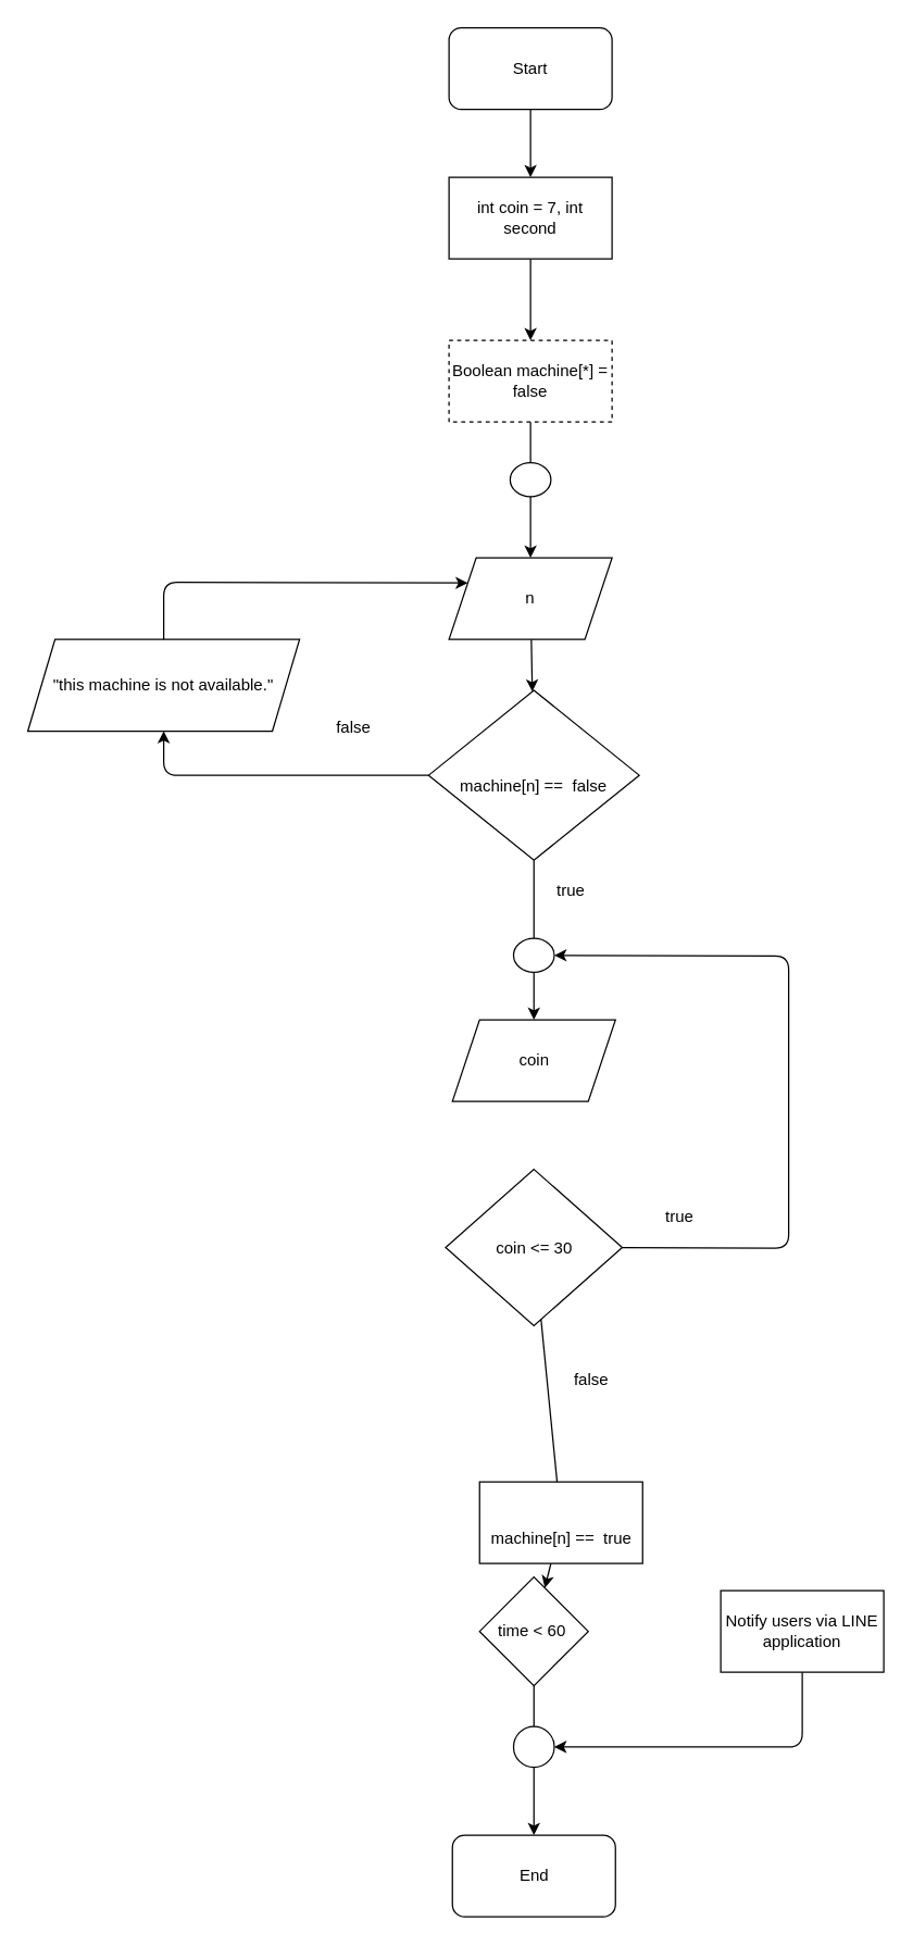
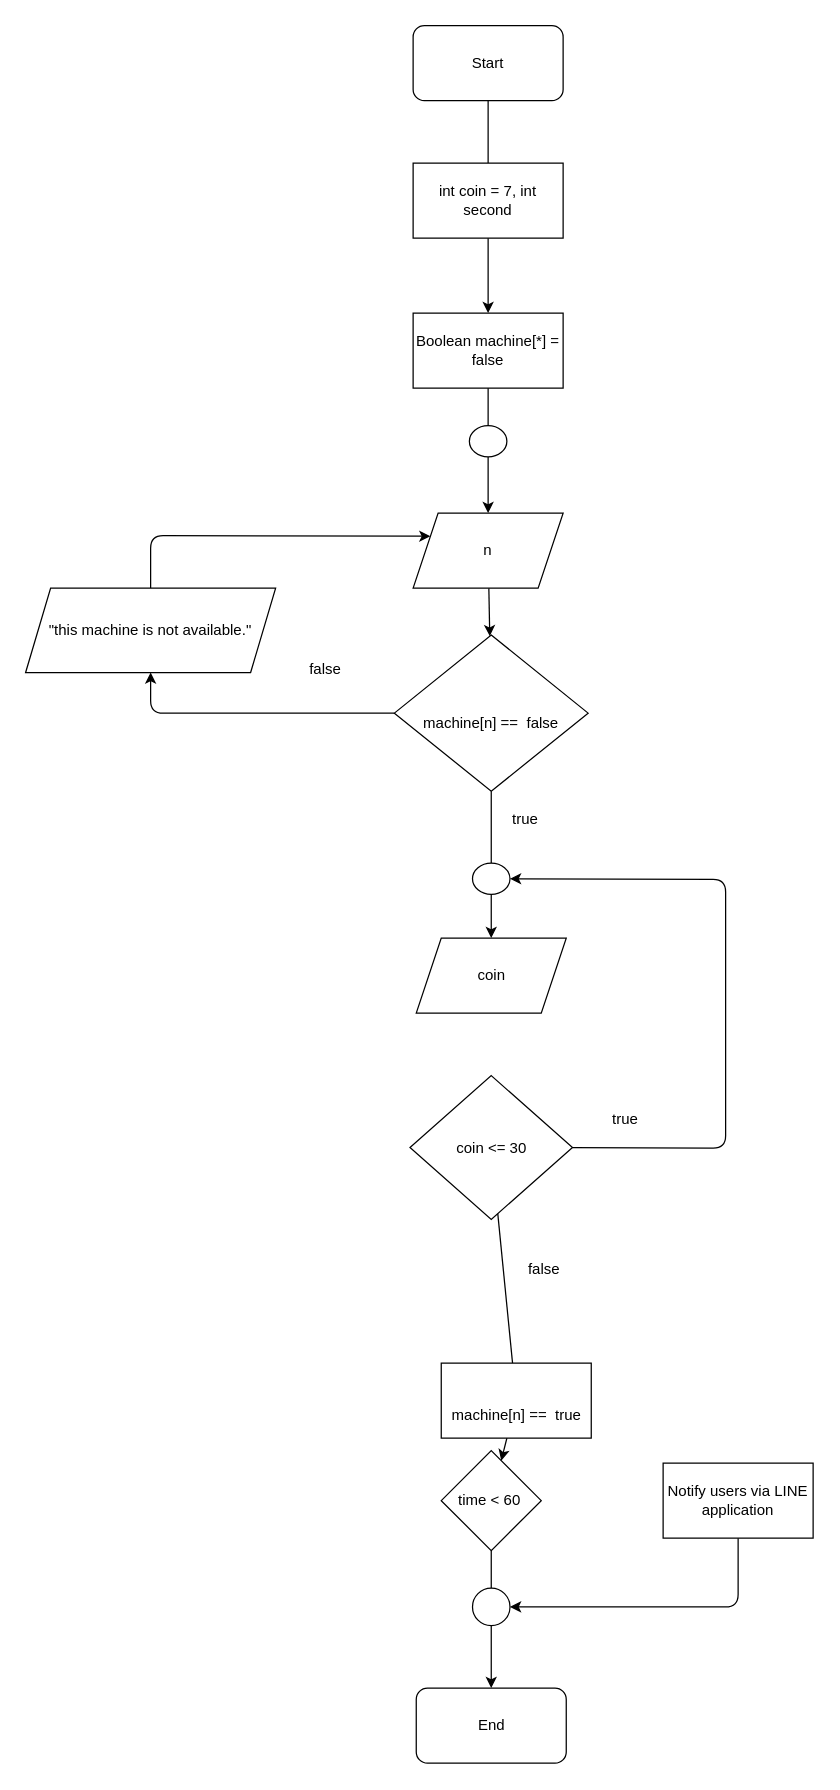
  <mxCell id="0" />
  <mxCell id="1" parent="0" />
- <mxCell id="2" value="" style="edgeStyle=none;html=1;" edge="1" parent="1" source="3" target="5"><mxGeometry relative="1" as="geometry" /></mxCell>
+ <mxCell id="2" value="" style="edgeStyle=none;html=1;endArrow=none;" edge="1" parent="1" source="3" target="5"><mxGeometry relative="1" as="geometry" /></mxCell>
  <mxCell id="3" value="Start" style="rounded=1;whiteSpace=wrap;html=1;" vertex="1" parent="1"><mxGeometry x="330" y="20" width="120" height="60" as="geometry" /></mxCell>
  <mxCell id="4" value="" style="edgeStyle=none;html=1;" edge="1" parent="1" source="5" target="7"><mxGeometry relative="1" as="geometry" /></mxCell>
  <mxCell id="5" value="int coin = 7, int second&lt;div style=&quot;display:none&quot; id=&quot;SDCloudData&quot;&gt;&lt;/div&gt;" style="rounded=0;whiteSpace=wrap;html=1;" vertex="1" parent="1"><mxGeometry x="330" y="130" width="120" height="60" as="geometry" /></mxCell>
  <mxCell id="6" value="" style="edgeStyle=none;html=1;startArrow=none;" edge="1" parent="1" source="19" target="9"><mxGeometry relative="1" as="geometry" /></mxCell>
- <mxCell id="7" value="Boolean machine[*] = false&lt;div style=&quot;display:none&quot; id=&quot;SDCloudData&quot;&gt;&lt;/div&gt;" style="whiteSpace=wrap;html=1;rounded=0;dashed=1;" vertex="1" parent="1"><mxGeometry x="330" y="250" width="120" height="60" as="geometry" /></mxCell>
+ <mxCell id="7" value="Boolean machine[*] = false&lt;div style=&quot;display:none&quot; id=&quot;SDCloudData&quot;&gt;&lt;/div&gt;" style="whiteSpace=wrap;html=1;rounded=0;" vertex="1" parent="1"><mxGeometry x="330" y="250" width="120" height="60" as="geometry" /></mxCell>
  <mxCell id="8" value="" style="edgeStyle=none;html=1;" edge="1" parent="1" source="9" target="12"><mxGeometry relative="1" as="geometry" /></mxCell>
  <mxCell id="9" value="n" style="shape=parallelogram;perimeter=parallelogramPerimeter;whiteSpace=wrap;html=1;fixedSize=1;rounded=0;" vertex="1" parent="1"><mxGeometry x="330" y="410" width="120" height="60" as="geometry" /></mxCell>
  <mxCell id="10" value="" style="edgeStyle=none;html=1;startArrow=none;" edge="1" parent="1" source="23" target="14"><mxGeometry relative="1" as="geometry" /></mxCell>
  <mxCell id="11" style="edgeStyle=none;html=1;entryX=0.5;entryY=1;entryDx=0;entryDy=0;" edge="1" parent="1" source="12" target="29"><mxGeometry relative="1" as="geometry"><Array as="points"><mxPoint x="120" y="570" /></Array></mxGeometry></mxCell>
  <mxCell id="12" value="&lt;br&gt;machine[n] ==&amp;nbsp; false" style="rhombus;whiteSpace=wrap;html=1;rounded=0;" vertex="1" parent="1"><mxGeometry x="315" y="507.5" width="155" height="125" as="geometry" /></mxCell>
  <mxCell id="13" value="true" style="text;html=1;strokeColor=none;fillColor=none;align=center;verticalAlign=middle;whiteSpace=wrap;rounded=0;" vertex="1" parent="1"><mxGeometry x="390" y="640" width="60" height="30" as="geometry" /></mxCell>
  <mxCell id="14" value="coin" style="shape=parallelogram;perimeter=parallelogramPerimeter;whiteSpace=wrap;html=1;fixedSize=1;rounded=0;" vertex="1" parent="1"><mxGeometry x="332.5" y="750" width="120" height="60" as="geometry" /></mxCell>
  <mxCell id="15" style="edgeStyle=none;html=1;exitX=1;exitY=0.5;exitDx=0;exitDy=0;entryX=1;entryY=0.5;entryDx=0;entryDy=0;" edge="1" parent="1" source="17" target="23"><mxGeometry relative="1" as="geometry"><mxPoint x="430" y="660" as="targetPoint" /><Array as="points"><mxPoint x="580" y="918" /><mxPoint x="580" y="703" /></Array></mxGeometry></mxCell>
  <mxCell id="16" value="" style="edgeStyle=none;html=1;startArrow=none;" edge="1" parent="1" source="35" target="25"><mxGeometry relative="1" as="geometry" /></mxCell>
  <mxCell id="17" value="coin &amp;lt;= 30" style="rhombus;whiteSpace=wrap;html=1;rounded=0;" vertex="1" parent="1"><mxGeometry x="327.5" y="860" width="130" height="115" as="geometry" /></mxCell>
  <mxCell id="18" value="" style="edgeStyle=none;html=1;endArrow=none;" edge="1" parent="1" source="7" target="19"><mxGeometry relative="1" as="geometry"><mxPoint x="390" y="310" as="sourcePoint" /><mxPoint x="390" y="360" as="targetPoint" /></mxGeometry></mxCell>
  <mxCell id="19" value="" style="ellipse;whiteSpace=wrap;html=1;rounded=0;" vertex="1" parent="1"><mxGeometry x="375" y="340" width="30" height="25" as="geometry" /></mxCell>
  <mxCell id="20" value="false" style="text;html=1;strokeColor=none;fillColor=none;align=center;verticalAlign=middle;whiteSpace=wrap;rounded=0;" vertex="1" parent="1"><mxGeometry x="230" y="520" width="60" height="30" as="geometry" /></mxCell>
  <mxCell id="21" value="true" style="text;html=1;strokeColor=none;fillColor=none;align=center;verticalAlign=middle;whiteSpace=wrap;rounded=0;" vertex="1" parent="1"><mxGeometry x="470" y="880" width="60" height="30" as="geometry" /></mxCell>
  <mxCell id="22" value="" style="edgeStyle=none;html=1;endArrow=none;" edge="1" parent="1" source="12" target="23"><mxGeometry relative="1" as="geometry"><mxPoint x="391.536" y="631.722" as="sourcePoint" /><mxPoint x="390.469" y="700" as="targetPoint" /></mxGeometry></mxCell>
  <mxCell id="23" value="" style="ellipse;whiteSpace=wrap;html=1;rounded=0;" vertex="1" parent="1"><mxGeometry x="377.5" y="690" width="30" height="25" as="geometry" /></mxCell>
  <mxCell id="24" value="" style="edgeStyle=none;html=1;entryX=0.5;entryY=0;entryDx=0;entryDy=0;startArrow=none;" edge="1" parent="1" source="33" target="27"><mxGeometry relative="1" as="geometry"><mxPoint x="392.5" y="1340" as="targetPoint" /></mxGeometry></mxCell>
  <mxCell id="25" value="time &amp;lt; 60&amp;nbsp;" style="rhombus;whiteSpace=wrap;html=1;rounded=0;" vertex="1" parent="1"><mxGeometry x="352.5" y="1160" width="80" height="80" as="geometry" /></mxCell>
  <mxCell id="26" value="false" style="text;html=1;strokeColor=none;fillColor=none;align=center;verticalAlign=middle;whiteSpace=wrap;rounded=0;" vertex="1" parent="1"><mxGeometry x="405" y="1000" width="60" height="30" as="geometry" /></mxCell>
  <mxCell id="27" value="End" style="rounded=1;whiteSpace=wrap;html=1;" vertex="1" parent="1"><mxGeometry x="332.5" y="1350" width="120" height="60" as="geometry" /></mxCell>
  <mxCell id="28" style="edgeStyle=none;html=1;entryX=0;entryY=0.25;entryDx=0;entryDy=0;exitX=0.5;exitY=0;exitDx=0;exitDy=0;" edge="1" parent="1" source="29" target="9"><mxGeometry relative="1" as="geometry"><Array as="points"><mxPoint x="120" y="428" /></Array></mxGeometry></mxCell>
  <mxCell id="29" value="&quot;this machine is not available.&quot;" style="shape=parallelogram;perimeter=parallelogramPerimeter;whiteSpace=wrap;html=1;fixedSize=1;" vertex="1" parent="1"><mxGeometry x="20" y="470" width="200" height="67.5" as="geometry" /></mxCell>
  <mxCell id="30" style="edgeStyle=none;html=1;entryX=1;entryY=0.5;entryDx=0;entryDy=0;fontSize=16;" edge="1" parent="1" source="31" target="33"><mxGeometry relative="1" as="geometry"><Array as="points"><mxPoint x="590" y="1285" /></Array></mxGeometry></mxCell>
  <mxCell id="31" value="Notify users via LINE application" style="whiteSpace=wrap;html=1;rounded=0;" vertex="1" parent="1"><mxGeometry x="530" y="1170" width="120" height="60" as="geometry" /></mxCell>
  <mxCell id="32" value="" style="edgeStyle=none;html=1;entryX=0.5;entryY=0;entryDx=0;entryDy=0;endArrow=none;" edge="1" parent="1" source="25" target="33"><mxGeometry relative="1" as="geometry"><mxPoint x="392.5" y="1240" as="sourcePoint" /><mxPoint x="392.5" y="1310" as="targetPoint" /></mxGeometry></mxCell>
  <mxCell id="33" value="" style="ellipse;whiteSpace=wrap;html=1;aspect=fixed;" vertex="1" parent="1"><mxGeometry x="377.5" y="1270" width="30" height="30" as="geometry" /></mxCell>
  <mxCell id="34" value="" style="edgeStyle=none;html=1;endArrow=none;" edge="1" parent="1" source="17" target="35"><mxGeometry relative="1" as="geometry"><mxPoint x="392.5" y="975" as="sourcePoint" /><mxPoint x="392.5" y="1100" as="targetPoint" /></mxGeometry></mxCell>
  <mxCell id="35" value="&lt;br style=&quot;font-size: 12px;&quot;&gt;&lt;span style=&quot;font-size: 12px;&quot;&gt;machine[n] ==&amp;nbsp; true&lt;/span&gt;" style="rounded=0;whiteSpace=wrap;html=1;fontSize=16;" vertex="1" parent="1"><mxGeometry x="352.5" y="1090" width="120" height="60" as="geometry" /></mxCell>
